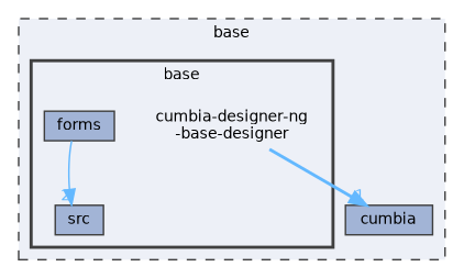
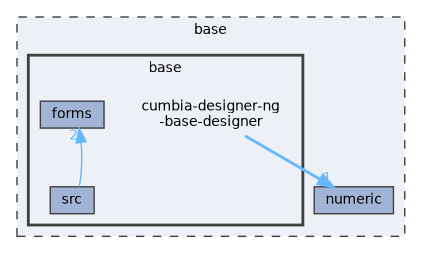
  digraph {
    compound=true
    node [fontname=Helvetica fontsize=10 shape=box color=grey25 fillcolor="#a2b4d6" style=filled]
    edge [color=steelblue1 fontcolor=steelblue1 fontname=Helvetica fontsize=10 labeldistance=1.5 labelfontname=Helvetica labelfontsize=10]
    n1 [height=0.2 label="cumbia-designer-ng\l-base-designer" shape=plaintext width=0.4 color="" fillcolor="" style=""]
    n2 [height=0.2 label=forms width=0.4]
    n3 [height=0.2 label=src width=0.4]
-   n4 [height=0.2 label=cumbia width=0.4]
+   n4 [height=0.2 label=numeric width=0.4]
    subgraph cluster_1 {
      bgcolor="#edf0f7"
      fontname=Helvetica
      fontsize=10
      label=base
      pencolor=grey25
      style="filled,dashed"
      n4
      subgraph cluster_2 {
        bgcolor="#edf0f7"
        fontname=Helvetica
        fontsize=10
        label=base
        pencolor=grey25
        style="filled,bold"
        n1
        n2
        n3
      }
    }
    n1 -> n4 [headlabel=1 style=bold]
-   n2 -> n3 [headlabel=2 style=solid]
+   n3 -> n2 [headlabel=2 style=solid]
  }
